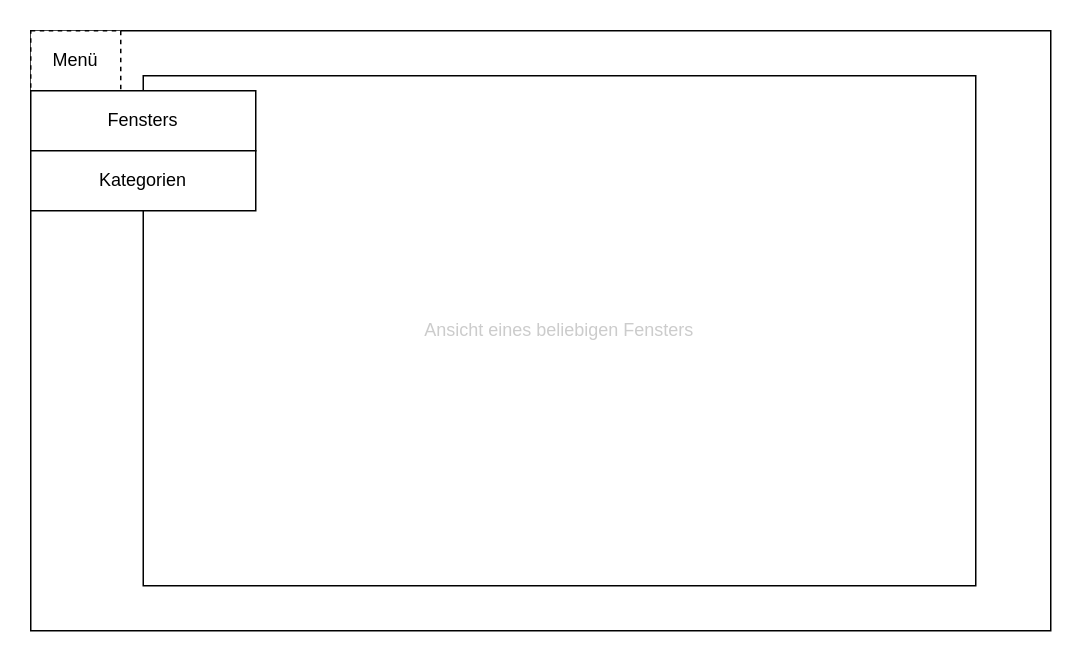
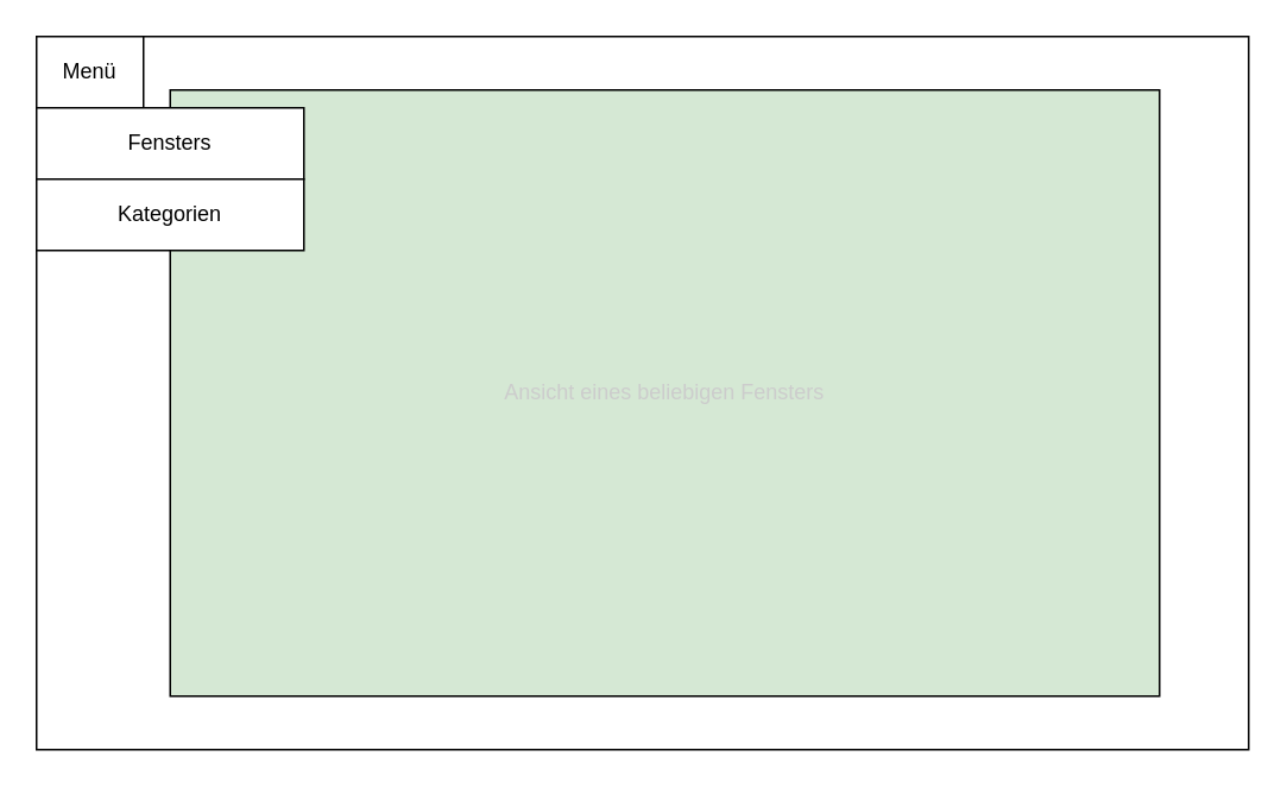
  <mxCell id="0" />
  <mxCell id="1" parent="0" />
  <mxCell id="2" value="" style="rounded=0;whiteSpace=wrap;html=1;" parent="1" vertex="1"><mxGeometry x="20" y="20" width="680" height="400" as="geometry" /></mxCell>
- <mxCell id="3" value="&lt;font color=&quot;#cccccc&quot;&gt;Ansicht eines beliebigen Fensters&lt;/font&gt;" style="rounded=0;whiteSpace=wrap;html=1;" parent="1" vertex="1"><mxGeometry x="95" y="50" width="555" height="340" as="geometry" /></mxCell>
- <mxCell id="4" value="Menü" style="rounded=0;whiteSpace=wrap;html=1;dashed=1;" parent="1" vertex="1"><mxGeometry x="20" y="20" width="60" height="40" as="geometry" /></mxCell>
+ <mxCell id="3" value="&lt;font color=&quot;#cccccc&quot;&gt;Ansicht eines beliebigen Fensters&lt;/font&gt;" style="rounded=0;whiteSpace=wrap;html=1;fillColor=#d5e8d4;" parent="1" vertex="1"><mxGeometry x="95" y="50" width="555" height="340" as="geometry" /></mxCell>
+ <mxCell id="4" value="Menü" style="rounded=0;whiteSpace=wrap;html=1;" parent="1" vertex="1"><mxGeometry x="20" y="20" width="60" height="40" as="geometry" /></mxCell>
  <mxCell id="5" value="Fensters" style="rounded=0;whiteSpace=wrap;html=1;" parent="1" vertex="1"><mxGeometry x="20" y="60" width="150" height="40" as="geometry" /></mxCell>
  <mxCell id="6" value="Kategorien" style="rounded=0;whiteSpace=wrap;html=1;" parent="1" vertex="1"><mxGeometry x="20" y="100" width="150" height="40" as="geometry" /></mxCell>
